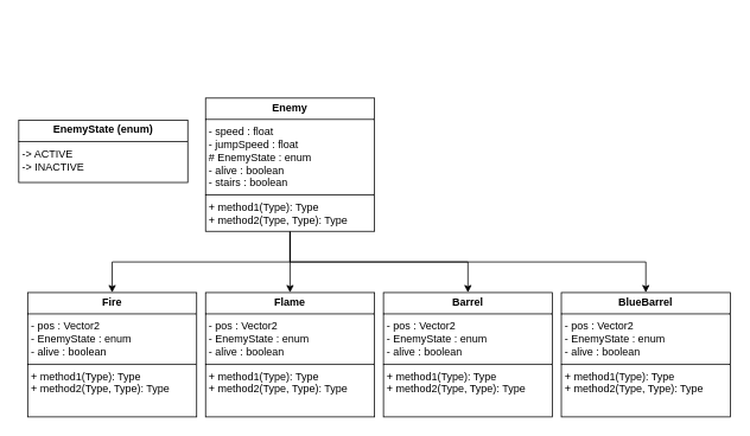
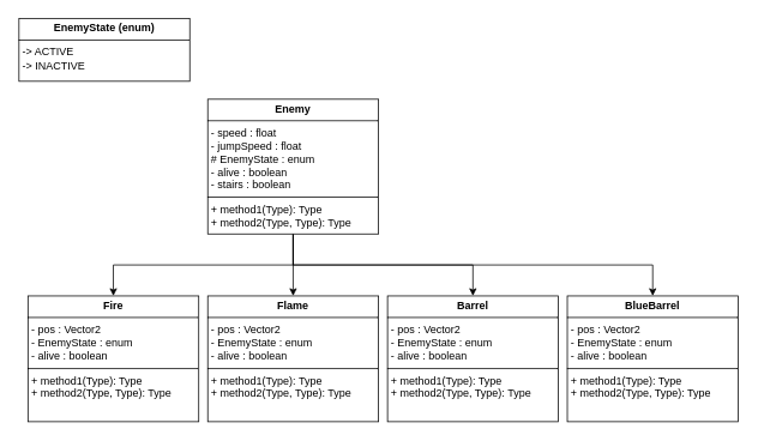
  <mxCell id="0" />
  <mxCell id="1" parent="0" />
- <mxCell id="2" value="&lt;p style=&quot;margin:0px;margin-top:4px;text-align:center;&quot;&gt;&lt;b&gt;EnemyState (enum)&lt;/b&gt;&lt;/p&gt;&lt;hr size=&quot;1&quot; style=&quot;border-style:solid;&quot;&gt;&lt;p style=&quot;margin:0px;margin-left:4px;&quot;&gt;-&amp;gt; ACTIVE&lt;/p&gt;&lt;p style=&quot;margin:0px;margin-left:4px;&quot;&gt;-&amp;gt; INACTIVE&lt;/p&gt;" style="verticalAlign=top;align=left;overflow=fill;html=1;whiteSpace=wrap;" vertex="1" parent="1"><mxGeometry x="20" y="135" width="190" height="70" as="geometry" /></mxCell>
+ <mxCell id="2" value="&lt;p style=&quot;margin:0px;margin-top:4px;text-align:center;&quot;&gt;&lt;b&gt;EnemyState (enum)&lt;/b&gt;&lt;/p&gt;&lt;hr size=&quot;1&quot; style=&quot;border-style:solid;&quot;&gt;&lt;p style=&quot;margin:0px;margin-left:4px;&quot;&gt;-&amp;gt; ACTIVE&lt;/p&gt;&lt;p style=&quot;margin:0px;margin-left:4px;&quot;&gt;-&amp;gt; INACTIVE&lt;/p&gt;" style="verticalAlign=top;align=left;overflow=fill;html=1;whiteSpace=wrap;" vertex="1" parent="1"><mxGeometry x="20" y="20" width="190" height="70" as="geometry" /></mxCell>
  <mxCell id="3" style="edgeStyle=orthogonalEdgeStyle;rounded=0;orthogonalLoop=1;jettySize=auto;html=1;exitX=0.5;exitY=1;exitDx=0;exitDy=0;entryX=0.5;entryY=0;entryDx=0;entryDy=0;" edge="1" parent="1" source="7" target="8"><mxGeometry relative="1" as="geometry"><mxPoint x="200" y="350" as="targetPoint" /></mxGeometry></mxCell>
  <mxCell id="4" style="edgeStyle=orthogonalEdgeStyle;rounded=0;orthogonalLoop=1;jettySize=auto;html=1;exitX=0.5;exitY=1;exitDx=0;exitDy=0;entryX=0.5;entryY=0;entryDx=0;entryDy=0;" edge="1" parent="1" source="7" target="9"><mxGeometry relative="1" as="geometry" /></mxCell>
  <mxCell id="5" style="edgeStyle=orthogonalEdgeStyle;rounded=0;orthogonalLoop=1;jettySize=auto;html=1;exitX=0.5;exitY=1;exitDx=0;exitDy=0;entryX=0.5;entryY=0;entryDx=0;entryDy=0;" edge="1" parent="1" source="7" target="10"><mxGeometry relative="1" as="geometry"><mxPoint x="570" y="330" as="targetPoint" /></mxGeometry></mxCell>
  <mxCell id="6" style="edgeStyle=orthogonalEdgeStyle;rounded=0;orthogonalLoop=1;jettySize=auto;html=1;exitX=0.5;exitY=1;exitDx=0;exitDy=0;entryX=0.5;entryY=0;entryDx=0;entryDy=0;" edge="1" parent="1" source="7" target="11"><mxGeometry relative="1" as="geometry"><mxPoint x="780" y="330" as="targetPoint" /></mxGeometry></mxCell>
  <mxCell id="7" value="&lt;p style=&quot;margin:0px;margin-top:4px;text-align:center;&quot;&gt;&lt;b&gt;Enemy&lt;/b&gt;&lt;/p&gt;&lt;hr size=&quot;1&quot; style=&quot;border-style:solid;&quot;&gt;&lt;p style=&quot;margin:0px;margin-left:4px;&quot;&gt;- speed : float&lt;/p&gt;&lt;p style=&quot;margin:0px;margin-left:4px;&quot;&gt;- jumpSpeed : float&lt;br&gt;# EnemyState : enum&lt;/p&gt;&lt;p style=&quot;margin:0px;margin-left:4px;&quot;&gt;- alive : boolean&lt;/p&gt;&lt;p style=&quot;margin:0px;margin-left:4px;&quot;&gt;- stairs : boolean&lt;/p&gt;&lt;hr size=&quot;1&quot; style=&quot;border-style:solid;&quot;&gt;&lt;p style=&quot;margin:0px;margin-left:4px;&quot;&gt;+ method1(Type): Type&lt;br&gt;+ method2(Type, Type): Type&lt;/p&gt;" style="verticalAlign=top;align=left;overflow=fill;html=1;whiteSpace=wrap;" vertex="1" parent="1"><mxGeometry x="230" y="110" width="190" height="150" as="geometry" /></mxCell>
  <mxCell id="8" value="&lt;p style=&quot;margin:0px;margin-top:4px;text-align:center;&quot;&gt;&lt;b&gt;Fire&lt;/b&gt;&lt;/p&gt;&lt;hr size=&quot;1&quot; style=&quot;border-style:solid;&quot;&gt;&lt;p style=&quot;margin: 0px 0px 0px 4px;&quot;&gt;- pos : Vector2&lt;br&gt;- EnemyState : enum&lt;/p&gt;&lt;p style=&quot;margin: 0px 0px 0px 4px;&quot;&gt;- alive : boolean&lt;/p&gt;&lt;hr size=&quot;1&quot; style=&quot;border-style:solid;&quot;&gt;&lt;p style=&quot;margin:0px;margin-left:4px;&quot;&gt;+ method1(Type): Type&lt;br&gt;+ method2(Type, Type): Type&lt;/p&gt;" style="verticalAlign=top;align=left;overflow=fill;html=1;whiteSpace=wrap;" vertex="1" parent="1"><mxGeometry x="30" y="329" width="190" height="140" as="geometry" /></mxCell>
  <mxCell id="9" value="&lt;p style=&quot;margin:0px;margin-top:4px;text-align:center;&quot;&gt;&lt;b&gt;Flame&lt;/b&gt;&lt;/p&gt;&lt;hr size=&quot;1&quot; style=&quot;border-style:solid;&quot;&gt;&lt;p style=&quot;margin:0px;margin-left:4px;&quot;&gt;- pos : Vector2&lt;br&gt;- EnemyState : enum&lt;/p&gt;&lt;p style=&quot;margin:0px;margin-left:4px;&quot;&gt;- alive : boolean&lt;/p&gt;&lt;hr size=&quot;1&quot; style=&quot;border-style:solid;&quot;&gt;&lt;p style=&quot;margin:0px;margin-left:4px;&quot;&gt;+ method1(Type): Type&lt;br&gt;+ method2(Type, Type): Type&lt;/p&gt;" style="verticalAlign=top;align=left;overflow=fill;html=1;whiteSpace=wrap;" vertex="1" parent="1"><mxGeometry x="230" y="329" width="190" height="140" as="geometry" /></mxCell>
  <mxCell id="10" value="&lt;p style=&quot;margin:0px;margin-top:4px;text-align:center;&quot;&gt;&lt;b&gt;Barrel&lt;/b&gt;&lt;/p&gt;&lt;hr size=&quot;1&quot; style=&quot;border-style:solid;&quot;&gt;&lt;p style=&quot;margin:0px;margin-left:4px;&quot;&gt;- pos : Vector2&lt;br&gt;- EnemyState : enum&lt;/p&gt;&lt;p style=&quot;margin:0px;margin-left:4px;&quot;&gt;- alive : boolean&lt;/p&gt;&lt;hr size=&quot;1&quot; style=&quot;border-style:solid;&quot;&gt;&lt;p style=&quot;margin:0px;margin-left:4px;&quot;&gt;+ method1(Type): Type&lt;br&gt;+ method2(Type, Type): Type&lt;/p&gt;" style="verticalAlign=top;align=left;overflow=fill;html=1;whiteSpace=wrap;" vertex="1" parent="1"><mxGeometry x="430" y="329" width="190" height="140" as="geometry" /></mxCell>
  <mxCell id="11" value="&lt;p style=&quot;margin:0px;margin-top:4px;text-align:center;&quot;&gt;&lt;b&gt;BlueBarrel&lt;/b&gt;&lt;/p&gt;&lt;hr size=&quot;1&quot; style=&quot;border-style:solid;&quot;&gt;&lt;p style=&quot;margin:0px;margin-left:4px;&quot;&gt;- pos : Vector2&lt;br&gt;- EnemyState : enum&lt;/p&gt;&lt;p style=&quot;margin:0px;margin-left:4px;&quot;&gt;- alive : boolean&lt;/p&gt;&lt;hr size=&quot;1&quot; style=&quot;border-style:solid;&quot;&gt;&lt;p style=&quot;margin:0px;margin-left:4px;&quot;&gt;+ method1(Type): Type&lt;br&gt;+ method2(Type, Type): Type&lt;/p&gt;" style="verticalAlign=top;align=left;overflow=fill;html=1;whiteSpace=wrap;" vertex="1" parent="1"><mxGeometry x="630" y="329" width="190" height="140" as="geometry" /></mxCell>
